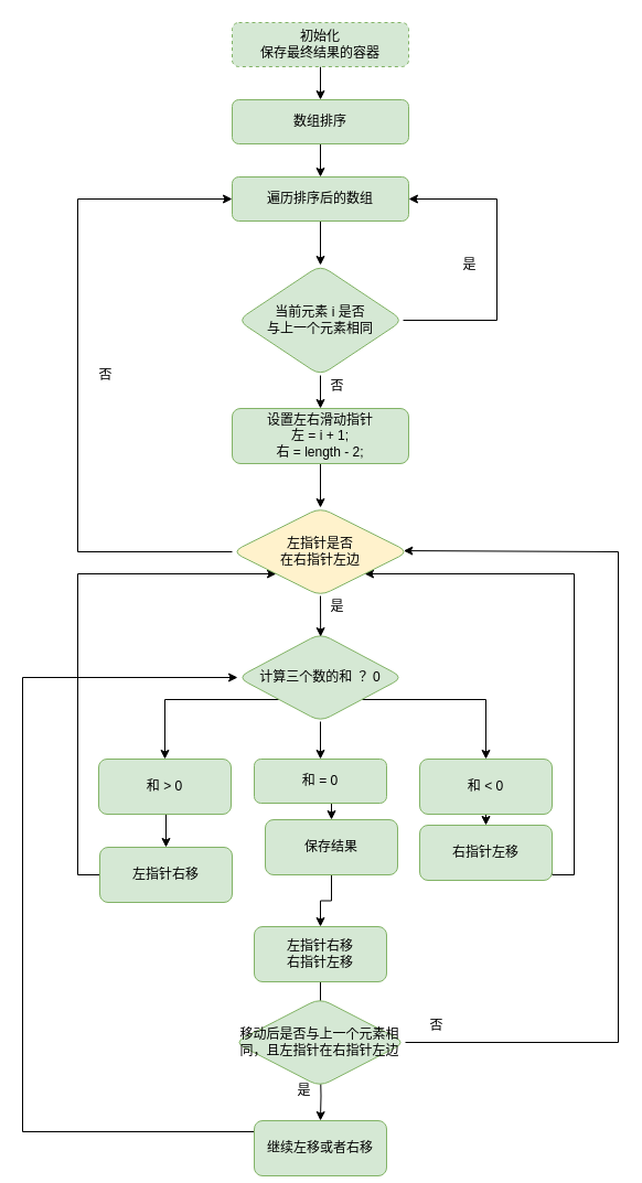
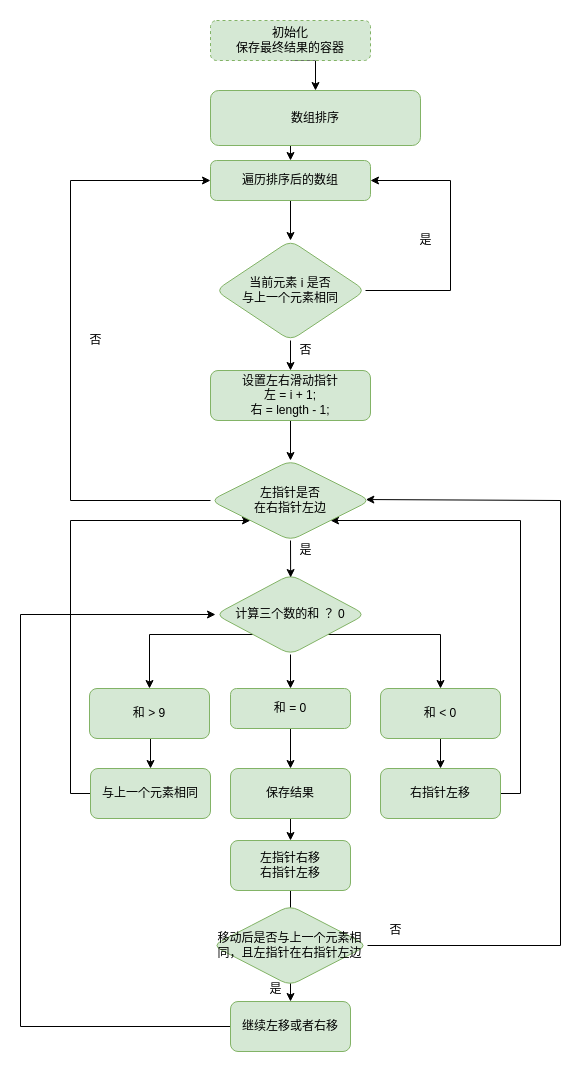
  <mxCell id="0" />
  <mxCell id="1" parent="0" />
  <mxCell id="2" style="edgeStyle=orthogonalEdgeStyle;rounded=0;orthogonalLoop=1;jettySize=auto;html=1;exitX=0.5;exitY=1;exitDx=0;exitDy=0;entryX=0.5;entryY=0;entryDx=0;entryDy=0;" edge="1" parent="1" source="3" target="5"><mxGeometry relative="1" as="geometry" /></mxCell>
  <mxCell id="3" value="初始化&lt;br&gt;保存最终结果的容器" style="rounded=1;whiteSpace=wrap;html=1;fillColor=#d5e8d4;strokeColor=#82b366;dashed=1;" parent="1" vertex="1"><mxGeometry x="210" y="20" width="160" height="40" as="geometry" /></mxCell>
  <mxCell id="4" style="edgeStyle=orthogonalEdgeStyle;rounded=0;orthogonalLoop=1;jettySize=auto;html=1;exitX=0.5;exitY=1;exitDx=0;exitDy=0;entryX=0.5;entryY=0;entryDx=0;entryDy=0;" edge="1" parent="1" source="5" target="7"><mxGeometry relative="1" as="geometry" /></mxCell>
- <mxCell id="5" value="数组排序" style="rounded=1;whiteSpace=wrap;html=1;fillColor=#d5e8d4;strokeColor=#82b366;" vertex="1" parent="1"><mxGeometry x="210" y="90" width="160" height="40" as="geometry" /></mxCell>
+ <mxCell id="5" value="数组排序" style="rounded=1;whiteSpace=wrap;html=1;fillColor=#d5e8d4;strokeColor=#82b366;" vertex="1" parent="1"><mxGeometry x="210" y="90" width="210" height="55" as="geometry" /></mxCell>
  <mxCell id="6" style="edgeStyle=orthogonalEdgeStyle;rounded=0;orthogonalLoop=1;jettySize=auto;html=1;exitX=0.5;exitY=1;exitDx=0;exitDy=0;entryX=0.5;entryY=0;entryDx=0;entryDy=0;" edge="1" parent="1" source="7" target="10"><mxGeometry relative="1" as="geometry" /></mxCell>
  <mxCell id="7" value="遍历排序后的数组" style="rounded=1;whiteSpace=wrap;html=1;fillColor=#d5e8d4;strokeColor=#82b366;" vertex="1" parent="1"><mxGeometry x="210" y="160" width="160" height="40" as="geometry" /></mxCell>
  <mxCell id="8" style="edgeStyle=orthogonalEdgeStyle;rounded=0;orthogonalLoop=1;jettySize=auto;html=1;exitX=1;exitY=0.5;exitDx=0;exitDy=0;entryX=1;entryY=0.5;entryDx=0;entryDy=0;" edge="1" parent="1" source="10" target="7"><mxGeometry relative="1" as="geometry"><Array as="points"><mxPoint x="450" y="290" /><mxPoint x="450" y="180" /></Array></mxGeometry></mxCell>
  <mxCell id="9" style="edgeStyle=orthogonalEdgeStyle;rounded=0;orthogonalLoop=1;jettySize=auto;html=1;exitX=0.5;exitY=1;exitDx=0;exitDy=0;entryX=0.5;entryY=0;entryDx=0;entryDy=0;" edge="1" parent="1" source="10" target="13"><mxGeometry relative="1" as="geometry" /></mxCell>
  <mxCell id="10" value="当前元素 i 是否&lt;br&gt;与上一个元素相同" style="rhombus;whiteSpace=wrap;html=1;fillColor=#d5e8d4;strokeColor=#82b366;rounded=1;" vertex="1" parent="1"><mxGeometry x="215" y="240" width="150" height="100" as="geometry" /></mxCell>
  <mxCell id="11" value="是" style="text;html=1;align=center;verticalAlign=middle;resizable=0;points=[];autosize=1;strokeColor=none;fillColor=none;" vertex="1" parent="1"><mxGeometry x="410" y="230" width="30" height="20" as="geometry" /></mxCell>
  <mxCell id="12" style="edgeStyle=orthogonalEdgeStyle;rounded=0;orthogonalLoop=1;jettySize=auto;html=1;exitX=0.5;exitY=1;exitDx=0;exitDy=0;entryX=0.5;entryY=0;entryDx=0;entryDy=0;" edge="1" parent="1" source="13" target="36"><mxGeometry relative="1" as="geometry" /></mxCell>
- <mxCell id="13" value="设置左右滑动指针&lt;br&gt;左 = i + 1;&lt;br&gt;右 = length - 2;" style="rounded=1;whiteSpace=wrap;html=1;fillColor=#d5e8d4;strokeColor=#82b366;" vertex="1" parent="1"><mxGeometry x="210" y="370" width="160" height="50" as="geometry" /></mxCell>
+ <mxCell id="13" value="设置左右滑动指针&lt;br&gt;左 = i + 1;&lt;br&gt;右 = length - 1;" style="rounded=1;whiteSpace=wrap;html=1;fillColor=#d5e8d4;strokeColor=#82b366;" vertex="1" parent="1"><mxGeometry x="210" y="370" width="160" height="50" as="geometry" /></mxCell>
  <mxCell id="14" value="否" style="text;html=1;align=center;verticalAlign=middle;resizable=0;points=[];autosize=1;strokeColor=none;fillColor=none;" vertex="1" parent="1"><mxGeometry x="290" y="340" width="30" height="20" as="geometry" /></mxCell>
  <mxCell id="15" style="edgeStyle=orthogonalEdgeStyle;rounded=0;orthogonalLoop=1;jettySize=auto;html=1;exitX=0;exitY=1;exitDx=0;exitDy=0;entryX=0.5;entryY=0;entryDx=0;entryDy=0;" edge="1" parent="1" source="18" target="20"><mxGeometry relative="1" as="geometry"><Array as="points"><mxPoint x="149" y="634" /></Array></mxGeometry></mxCell>
  <mxCell id="16" style="edgeStyle=orthogonalEdgeStyle;rounded=0;orthogonalLoop=1;jettySize=auto;html=1;exitX=0.5;exitY=1;exitDx=0;exitDy=0;entryX=0.5;entryY=0;entryDx=0;entryDy=0;" edge="1" parent="1" source="18" target="22"><mxGeometry relative="1" as="geometry" /></mxCell>
  <mxCell id="17" style="edgeStyle=orthogonalEdgeStyle;rounded=0;orthogonalLoop=1;jettySize=auto;html=1;exitX=1;exitY=1;exitDx=0;exitDy=0;entryX=0.5;entryY=0;entryDx=0;entryDy=0;" edge="1" parent="1" source="18" target="24"><mxGeometry relative="1" as="geometry" /></mxCell>
  <mxCell id="18" value="计算三个数的和&amp;nbsp;？ 0" style="rhombus;whiteSpace=wrap;html=1;fillColor=#d5e8d4;strokeColor=#82b366;rounded=1;" vertex="1" parent="1"><mxGeometry x="215" y="574" width="150" height="80" as="geometry" /></mxCell>
  <mxCell id="19" style="edgeStyle=orthogonalEdgeStyle;rounded=0;orthogonalLoop=1;jettySize=auto;html=1;exitX=0.5;exitY=1;exitDx=0;exitDy=0;entryX=0.5;entryY=0;entryDx=0;entryDy=0;" edge="1" parent="1" source="20" target="26"><mxGeometry relative="1" as="geometry" /></mxCell>
- <mxCell id="20" value="和 &amp;gt; 0" style="rounded=1;whiteSpace=wrap;html=1;fillColor=#d5e8d4;strokeColor=#82b366;" vertex="1" parent="1"><mxGeometry x="89" y="688" width="120" height="50" as="geometry" /></mxCell>
+ <mxCell id="20" value="和 &amp;gt; 9" style="rounded=1;whiteSpace=wrap;html=1;fillColor=#d5e8d4;strokeColor=#82b366;" vertex="1" parent="1"><mxGeometry x="89" y="688" width="120" height="50" as="geometry" /></mxCell>
  <mxCell id="21" style="edgeStyle=orthogonalEdgeStyle;rounded=0;orthogonalLoop=1;jettySize=auto;html=1;exitX=0.5;exitY=1;exitDx=0;exitDy=0;entryX=0.5;entryY=0;entryDx=0;entryDy=0;" edge="1" parent="1" source="22" target="30"><mxGeometry relative="1" as="geometry" /></mxCell>
  <mxCell id="22" value="和 = 0" style="rounded=1;whiteSpace=wrap;html=1;fillColor=#d5e8d4;strokeColor=#82b366;" vertex="1" parent="1"><mxGeometry x="230" y="688" width="120" height="40" as="geometry" /></mxCell>
  <mxCell id="23" style="edgeStyle=orthogonalEdgeStyle;rounded=0;orthogonalLoop=1;jettySize=auto;html=1;exitX=0.5;exitY=1;exitDx=0;exitDy=0;entryX=0.5;entryY=0;entryDx=0;entryDy=0;" edge="1" parent="1" source="24" target="28"><mxGeometry relative="1" as="geometry" /></mxCell>
  <mxCell id="24" value="和 &amp;lt; 0" style="rounded=1;whiteSpace=wrap;html=1;fillColor=#d5e8d4;strokeColor=#82b366;" vertex="1" parent="1"><mxGeometry x="380" y="688" width="120" height="50" as="geometry" /></mxCell>
  <mxCell id="25" style="edgeStyle=orthogonalEdgeStyle;rounded=0;orthogonalLoop=1;jettySize=auto;html=1;exitX=0;exitY=0.5;exitDx=0;exitDy=0;entryX=0;entryY=1;entryDx=0;entryDy=0;" edge="1" parent="1" source="26" target="36"><mxGeometry relative="1" as="geometry"><mxPoint x="60" y="793" as="targetPoint" /><Array as="points"><mxPoint x="70" y="793" /><mxPoint x="70" y="520" /></Array></mxGeometry></mxCell>
- <mxCell id="26" value="左指针右移" style="rounded=1;whiteSpace=wrap;html=1;fillColor=#d5e8d4;strokeColor=#82b366;" vertex="1" parent="1"><mxGeometry x="90" y="768" width="120" height="50" as="geometry" /></mxCell>
+ <mxCell id="26" value="与上一个元素相同" style="rounded=1;whiteSpace=wrap;html=1;fillColor=#d5e8d4;strokeColor=#82b366;" vertex="1" parent="1"><mxGeometry x="90" y="768" width="120" height="50" as="geometry" /></mxCell>
  <mxCell id="27" style="edgeStyle=orthogonalEdgeStyle;rounded=0;orthogonalLoop=1;jettySize=auto;html=1;exitX=1;exitY=0.5;exitDx=0;exitDy=0;entryX=1;entryY=1;entryDx=0;entryDy=0;" edge="1" parent="1" source="28" target="36"><mxGeometry relative="1" as="geometry"><Array as="points"><mxPoint x="520" y="793" /><mxPoint x="520" y="520" /></Array></mxGeometry></mxCell>
- <mxCell id="28" value="右指针左移" style="rounded=1;whiteSpace=wrap;html=1;fillColor=#d5e8d4;strokeColor=#82b366;" vertex="1" parent="1"><mxGeometry x="380" y="748" width="120" height="50" as="geometry" /></mxCell>
+ <mxCell id="28" value="右指针左移" style="rounded=1;whiteSpace=wrap;html=1;fillColor=#d5e8d4;strokeColor=#82b366;" vertex="1" parent="1"><mxGeometry x="380" y="768" width="120" height="50" as="geometry" /></mxCell>
  <mxCell id="29" style="edgeStyle=orthogonalEdgeStyle;rounded=0;orthogonalLoop=1;jettySize=auto;html=1;exitX=0.5;exitY=1;exitDx=0;exitDy=0;entryX=0.5;entryY=0;entryDx=0;entryDy=0;" edge="1" parent="1" source="30" target="40"><mxGeometry relative="1" as="geometry" /></mxCell>
- <mxCell id="30" value="保存结果" style="rounded=1;whiteSpace=wrap;html=1;fillColor=#d5e8d4;strokeColor=#82b366;" vertex="1" parent="1"><mxGeometry x="240" y="743" width="120" height="50" as="geometry" /></mxCell>
+ <mxCell id="30" value="保存结果" style="rounded=1;whiteSpace=wrap;html=1;fillColor=#d5e8d4;strokeColor=#82b366;" vertex="1" parent="1"><mxGeometry x="230" y="768" width="120" height="50" as="geometry" /></mxCell>
  <mxCell id="31" style="edgeStyle=orthogonalEdgeStyle;rounded=0;orthogonalLoop=1;jettySize=auto;html=1;exitX=0;exitY=0.5;exitDx=0;exitDy=0;entryX=0;entryY=0.5;entryDx=0;entryDy=0;" edge="1" parent="1" source="42" target="18"><mxGeometry relative="1" as="geometry"><Array as="points"><mxPoint x="20" y="1026" /><mxPoint x="20" y="614" /></Array></mxGeometry></mxCell>
  <mxCell id="32" style="edgeStyle=orthogonalEdgeStyle;rounded=0;orthogonalLoop=1;jettySize=auto;html=1;exitX=0.5;exitY=1;exitDx=0;exitDy=0;entryX=0.5;entryY=0;entryDx=0;entryDy=0;" edge="1" parent="1" target="42"><mxGeometry relative="1" as="geometry"><mxPoint x="290" y="970" as="sourcePoint" /></mxGeometry></mxCell>
  <mxCell id="33" style="edgeStyle=orthogonalEdgeStyle;rounded=0;orthogonalLoop=1;jettySize=auto;html=1;exitX=1;exitY=0.5;exitDx=0;exitDy=0;entryX=0.971;entryY=0.488;entryDx=0;entryDy=0;entryPerimeter=0;" edge="1" parent="1" source="44" target="36"><mxGeometry relative="1" as="geometry"><mxPoint x="370" y="180" as="targetPoint" /><mxPoint x="350" y="945" as="sourcePoint" /><Array as="points"><mxPoint x="560" y="945" /><mxPoint x="560" y="500" /><mxPoint x="365" y="500" /></Array></mxGeometry></mxCell>
  <mxCell id="34" style="edgeStyle=orthogonalEdgeStyle;rounded=0;orthogonalLoop=1;jettySize=auto;html=1;exitX=0.5;exitY=1;exitDx=0;exitDy=0;entryX=0.501;entryY=0.038;entryDx=0;entryDy=0;entryPerimeter=0;" edge="1" parent="1" source="36" target="18"><mxGeometry relative="1" as="geometry" /></mxCell>
  <mxCell id="35" style="edgeStyle=orthogonalEdgeStyle;rounded=0;orthogonalLoop=1;jettySize=auto;html=1;exitX=0;exitY=0.5;exitDx=0;exitDy=0;entryX=0;entryY=0.5;entryDx=0;entryDy=0;" edge="1" parent="1" source="36" target="7"><mxGeometry relative="1" as="geometry"><Array as="points"><mxPoint x="70" y="500" /><mxPoint x="70" y="180" /></Array></mxGeometry></mxCell>
- <mxCell id="36" value="&lt;span&gt;左指针是否&lt;br&gt;在右指针左边&lt;/span&gt;" style="rhombus;whiteSpace=wrap;html=1;fillColor=#fff2cc;strokeColor=#82b366;rounded=1;" vertex="1" parent="1"><mxGeometry x="210" y="460" width="160" height="80" as="geometry" /></mxCell>
+ <mxCell id="36" value="&lt;span&gt;左指针是否&lt;br&gt;在右指针左边&lt;/span&gt;" style="rhombus;whiteSpace=wrap;html=1;fillColor=#d5e8d4;strokeColor=#82b366;rounded=1;" vertex="1" parent="1"><mxGeometry x="210" y="460" width="160" height="80" as="geometry" /></mxCell>
  <mxCell id="37" value="否" style="text;html=1;align=center;verticalAlign=middle;resizable=0;points=[];autosize=1;strokeColor=none;fillColor=none;" vertex="1" parent="1"><mxGeometry x="80" y="330" width="30" height="20" as="geometry" /></mxCell>
  <mxCell id="38" value="是" style="text;html=1;align=center;verticalAlign=middle;resizable=0;points=[];autosize=1;strokeColor=none;fillColor=none;" vertex="1" parent="1"><mxGeometry x="290" y="540" width="30" height="20" as="geometry" /></mxCell>
  <mxCell id="39" style="edgeStyle=orthogonalEdgeStyle;rounded=0;orthogonalLoop=1;jettySize=auto;html=1;exitX=0.5;exitY=1;exitDx=0;exitDy=0;entryX=0.5;entryY=0;entryDx=0;entryDy=0;" edge="1" parent="1" source="40"><mxGeometry relative="1" as="geometry"><mxPoint x="290" y="920" as="targetPoint" /></mxGeometry></mxCell>
  <mxCell id="40" value="左指针右移&lt;br&gt;右指针左移" style="rounded=1;whiteSpace=wrap;html=1;fillColor=#d5e8d4;strokeColor=#82b366;" vertex="1" parent="1"><mxGeometry x="230" y="840" width="120" height="50" as="geometry" /></mxCell>
  <mxCell id="41" value="是" style="text;html=1;align=center;verticalAlign=middle;resizable=0;points=[];autosize=1;strokeColor=none;fillColor=none;" vertex="1" parent="1"><mxGeometry x="260" y="979" width="30" height="20" as="geometry" /></mxCell>
- <mxCell id="42" value="继续左移或者右移" style="rounded=1;whiteSpace=wrap;html=1;fillColor=#d5e8d4;strokeColor=#82b366;" vertex="1" parent="1"><mxGeometry x="230" y="1016" width="120" height="50" as="geometry" /></mxCell>
+ <mxCell id="42" value="继续左移或者右移" style="rounded=1;whiteSpace=wrap;html=1;fillColor=#d5e8d4;strokeColor=#82b366;" vertex="1" parent="1"><mxGeometry x="230" y="1001" width="120" height="50" as="geometry" /></mxCell>
  <mxCell id="43" value="否" style="text;html=1;align=center;verticalAlign=middle;resizable=0;points=[];autosize=1;strokeColor=none;fillColor=none;" vertex="1" parent="1"><mxGeometry x="380" y="920" width="30" height="20" as="geometry" /></mxCell>
  <mxCell id="44" value="&lt;span&gt;移动后是否与上一个元素相同，且左指针在右指针左边&lt;/span&gt;" style="rhombus;whiteSpace=wrap;html=1;fillColor=#d5e8d4;strokeColor=#82b366;rounded=1;" vertex="1" parent="1"><mxGeometry x="212" y="905" width="155" height="80" as="geometry" /></mxCell>
